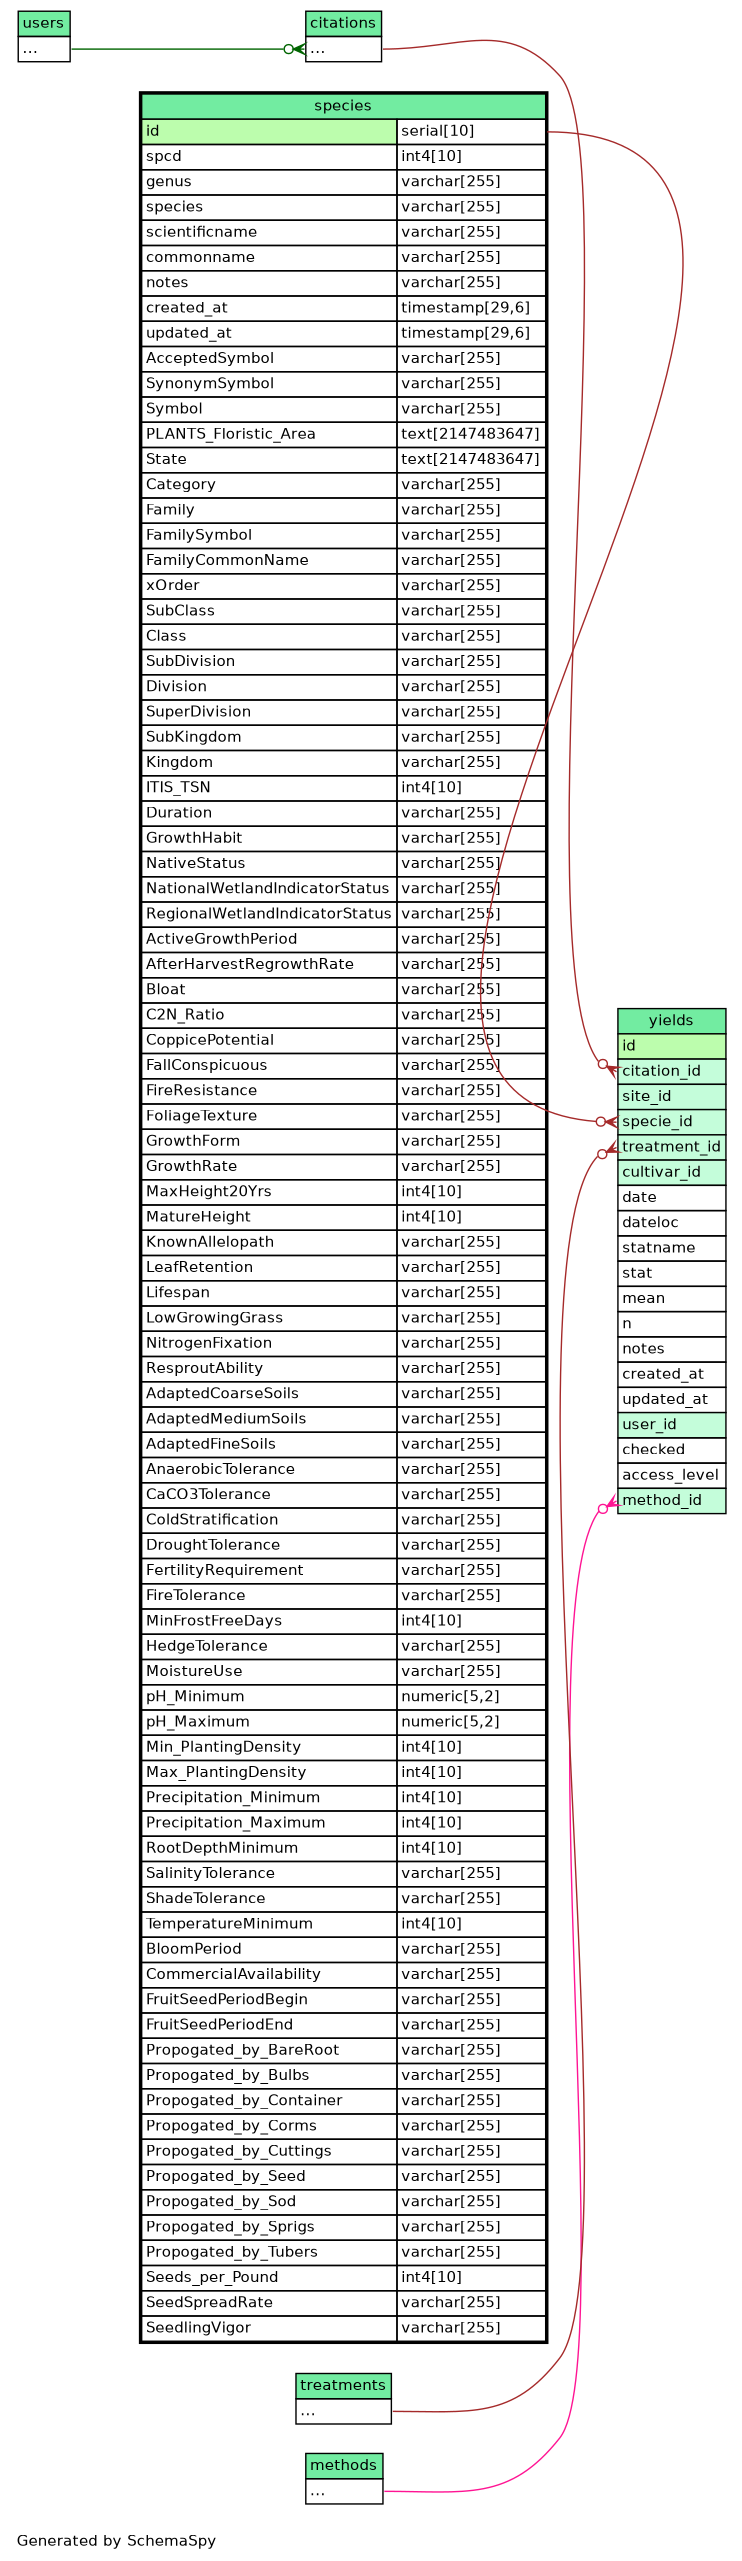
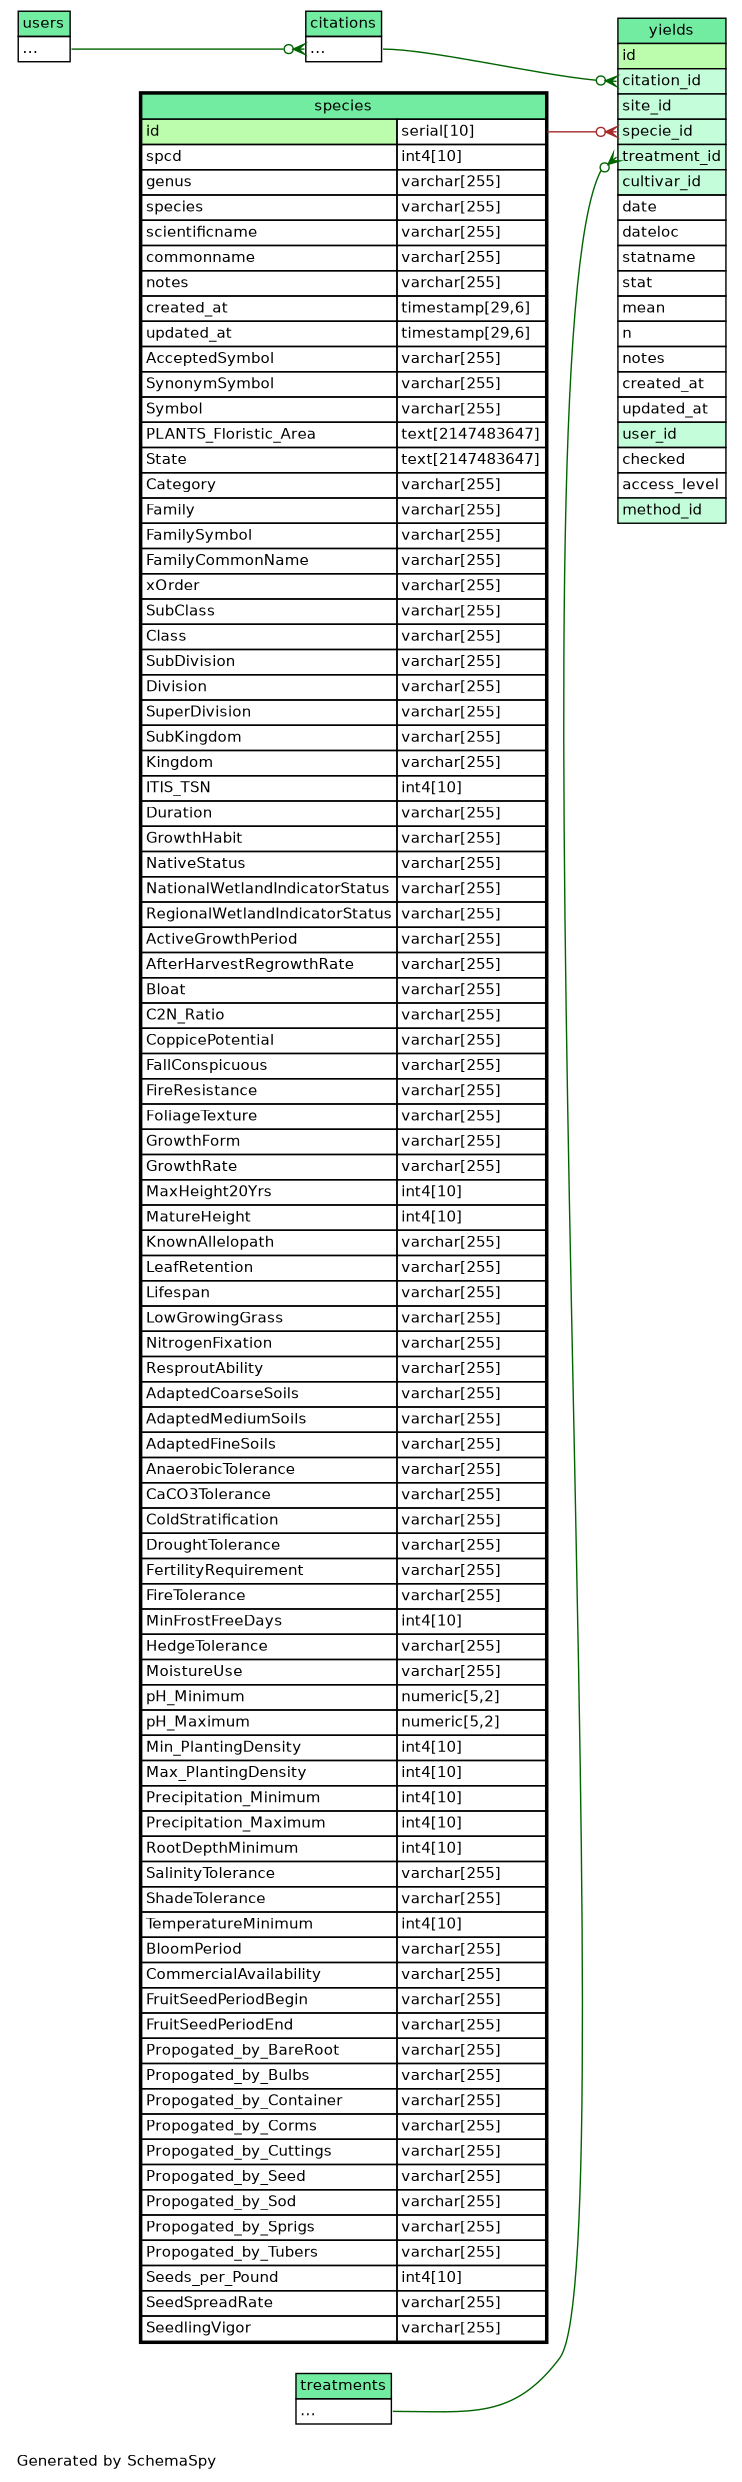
  digraph {
    bgcolor="#ffffff"
    fontname=Helvetica
    fontsize=11
    label="\nGenerated by SchemaSpy"
    labeljust=l
    nodesep=0.18
    rankdir=RL
    ranksep=0.46
    node [fontname=Helvetica fontsize=11 shape=plaintext]
    edge [arrowhead=none arrowsize=0.8 arrowtail=crowodot color=darkgreen dir=back headport="elipses:e"]
    n1 [label=<     <TABLE BORDER="0" CELLBORDER="1" CELLSPACING="0" BGCOLOR="#FFFFFF">       <TR><TD COLSPAN="4" BGCOLOR="#72ECA1" ALIGN="CENTER">citations</TD></TR>       <TR><TD PORT="elipses" COLSPAN="4" ALIGN="LEFT">...</TD></TR>     </TABLE>>]
    n2 [label=<     <TABLE BORDER="0" CELLBORDER="1" CELLSPACING="0" BGCOLOR="#FFFFFF">       <TR><TD COLSPAN="4" BGCOLOR="#72ECA1" ALIGN="CENTER">users</TD></TR>       <TR><TD PORT="elipses" COLSPAN="4" ALIGN="LEFT">...</TD></TR>     </TABLE>>]
    n3 [label=<     <TABLE BORDER="0" CELLBORDER="1" CELLSPACING="0" BGCOLOR="#FFFFFF">       <TR><TD COLSPAN="4" BGCOLOR="#72ECA1" ALIGN="CENTER">yields</TD></TR>       <TR><TD PORT="id" COLSPAN="4" BGCOLOR="#bcfdad !important" ALIGN="LEFT">id</TD></TR>       <TR><TD PORT="citation_id" COLSPAN="4" BGCOLOR="#c4fdda !important" ALIGN="LEFT">citation_id</TD></TR>       <TR><TD PORT="site_id" COLSPAN="4" BGCOLOR="#c4fdda !important" ALIGN="LEFT">site_id</TD></TR>       <TR><TD PORT="specie_id" COLSPAN="4" BGCOLOR="#c4fdda !important" ALIGN="LEFT">specie_id</TD></TR>       <TR><TD PORT="treatment_id" COLSPAN="4" BGCOLOR="#c4fdda !important" ALIGN="LEFT">treatment_id</TD></TR>       <TR><TD PORT="cultivar_id" COLSPAN="4" BGCOLOR="#c4fdda !important" ALIGN="LEFT">cultivar_id</TD></TR>       <TR><TD PORT="date" COLSPAN="4" ALIGN="LEFT">date</TD></TR>       <TR><TD PORT="dateloc" COLSPAN="4" ALIGN="LEFT">dateloc</TD></TR>       <TR><TD PORT="statname" COLSPAN="4" ALIGN="LEFT">statname</TD></TR>       <TR><TD PORT="stat" COLSPAN="4" ALIGN="LEFT">stat</TD></TR>       <TR><TD PORT="mean" COLSPAN="4" ALIGN="LEFT">mean</TD></TR>       <TR><TD PORT="n" COLSPAN="4" ALIGN="LEFT">n</TD></TR>       <TR><TD PORT="notes" COLSPAN="4" ALIGN="LEFT">notes</TD></TR>       <TR><TD PORT="created_at" COLSPAN="4" ALIGN="LEFT">created_at</TD></TR>       <TR><TD PORT="updated_at" COLSPAN="4" ALIGN="LEFT">updated_at</TD></TR>       <TR><TD PORT="user_id" COLSPAN="4" BGCOLOR="#c4fdda !important" ALIGN="LEFT">user_id</TD></TR>       <TR><TD PORT="checked" COLSPAN="4" ALIGN="LEFT">checked</TD></TR>       <TR><TD PORT="access_level" COLSPAN="4" ALIGN="LEFT">access_level</TD></TR>       <TR><TD PORT="method_id" COLSPAN="4" BGCOLOR="#c4fdda !important" ALIGN="LEFT">method_id</TD></TR>     </TABLE>>]
-   n4 [label=<     <TABLE BORDER="0" CELLBORDER="1" CELLSPACING="0" BGCOLOR="#FFFFFF">       <TR><TD COLSPAN="4" BGCOLOR="#72ECA1" ALIGN="CENTER">methods</TD></TR>       <TR><TD PORT="elipses" COLSPAN="4" ALIGN="LEFT">...</TD></TR>     </TABLE>>]
    n5 [label=<     <TABLE BORDER="2" CELLBORDER="1" CELLSPACING="0" BGCOLOR="#FFFFFF">       <TR><TD COLSPAN="4" BGCOLOR="#72ECA1" ALIGN="CENTER">species</TD></TR>       <TR><TD PORT="id" COLSPAN="3" BGCOLOR="#bcfdad !important" ALIGN="LEFT">id</TD><TD PORT="id.type" ALIGN="LEFT">serial[10]</TD></TR>       <TR><TD PORT="spcd" COLSPAN="3" ALIGN="LEFT">spcd</TD><TD PORT="spcd.type" ALIGN="LEFT">int4[10]</TD></TR>       <TR><TD PORT="genus" COLSPAN="3" ALIGN="LEFT">genus</TD><TD PORT="genus.type" ALIGN="LEFT">varchar[255]</TD></TR>       <TR><TD PORT="species" COLSPAN="3" ALIGN="LEFT">species</TD><TD PORT="species.type" ALIGN="LEFT">varchar[255]</TD></TR>       <TR><TD PORT="scientificname" COLSPAN="3" ALIGN="LEFT">scientificname</TD><TD PORT="scientificname.type" ALIGN="LEFT">varchar[255]</TD></TR>       <TR><TD PORT="commonname" COLSPAN="3" ALIGN="LEFT">commonname</TD><TD PORT="commonname.type" ALIGN="LEFT">varchar[255]</TD></TR>       <TR><TD PORT="notes" COLSPAN="3" ALIGN="LEFT">notes</TD><TD PORT="notes.type" ALIGN="LEFT">varchar[255]</TD></TR>       <TR><TD PORT="created_at" COLSPAN="3" ALIGN="LEFT">created_at</TD><TD PORT="created_at.type" ALIGN="LEFT">timestamp[29,6]</TD></TR>       <TR><TD PORT="updated_at" COLSPAN="3" ALIGN="LEFT">updated_at</TD><TD PORT="updated_at.type" ALIGN="LEFT">timestamp[29,6]</TD></TR>       <TR><TD PORT="AcceptedSymbol" COLSPAN="3" ALIGN="LEFT">AcceptedSymbol</TD><TD PORT="AcceptedSymbol.type" ALIGN="LEFT">varchar[255]</TD></TR>       <TR><TD PORT="SynonymSymbol" COLSPAN="3" ALIGN="LEFT">SynonymSymbol</TD><TD PORT="SynonymSymbol.type" ALIGN="LEFT">varchar[255]</TD></TR>       <TR><TD PORT="Symbol" COLSPAN="3" ALIGN="LEFT">Symbol</TD><TD PORT="Symbol.type" ALIGN="LEFT">varchar[255]</TD></TR>       <TR><TD PORT="PLANTS_Floristic_Area" COLSPAN="3" ALIGN="LEFT">PLANTS_Floristic_Area</TD><TD PORT="PLANTS_Floristic_Area.type" ALIGN="LEFT">text[2147483647]</TD></TR>       <TR><TD PORT="State" COLSPAN="3" ALIGN="LEFT">State</TD><TD PORT="State.type" ALIGN="LEFT">text[2147483647]</TD></TR>       <TR><TD PORT="Category" COLSPAN="3" ALIGN="LEFT">Category</TD><TD PORT="Category.type" ALIGN="LEFT">varchar[255]</TD></TR>       <TR><TD PORT="Family" COLSPAN="3" ALIGN="LEFT">Family</TD><TD PORT="Family.type" ALIGN="LEFT">varchar[255]</TD></TR>       <TR><TD PORT="FamilySymbol" COLSPAN="3" ALIGN="LEFT">FamilySymbol</TD><TD PORT="FamilySymbol.type" ALIGN="LEFT">varchar[255]</TD></TR>       <TR><TD PORT="FamilyCommonName" COLSPAN="3" ALIGN="LEFT">FamilyCommonName</TD><TD PORT="FamilyCommonName.type" ALIGN="LEFT">varchar[255]</TD></TR>       <TR><TD PORT="xOrder" COLSPAN="3" ALIGN="LEFT">xOrder</TD><TD PORT="xOrder.type" ALIGN="LEFT">varchar[255]</TD></TR>       <TR><TD PORT="SubClass" COLSPAN="3" ALIGN="LEFT">SubClass</TD><TD PORT="SubClass.type" ALIGN="LEFT">varchar[255]</TD></TR>       <TR><TD PORT="Class" COLSPAN="3" ALIGN="LEFT">Class</TD><TD PORT="Class.type" ALIGN="LEFT">varchar[255]</TD></TR>       <TR><TD PORT="SubDivision" COLSPAN="3" ALIGN="LEFT">SubDivision</TD><TD PORT="SubDivision.type" ALIGN="LEFT">varchar[255]</TD></TR>       <TR><TD PORT="Division" COLSPAN="3" ALIGN="LEFT">Division</TD><TD PORT="Division.type" ALIGN="LEFT">varchar[255]</TD></TR>       <TR><TD PORT="SuperDivision" COLSPAN="3" ALIGN="LEFT">SuperDivision</TD><TD PORT="SuperDivision.type" ALIGN="LEFT">varchar[255]</TD></TR>       <TR><TD PORT="SubKingdom" COLSPAN="3" ALIGN="LEFT">SubKingdom</TD><TD PORT="SubKingdom.type" ALIGN="LEFT">varchar[255]</TD></TR>       <TR><TD PORT="Kingdom" COLSPAN="3" ALIGN="LEFT">Kingdom</TD><TD PORT="Kingdom.type" ALIGN="LEFT">varchar[255]</TD></TR>       <TR><TD PORT="ITIS_TSN" COLSPAN="3" ALIGN="LEFT">ITIS_TSN</TD><TD PORT="ITIS_TSN.type" ALIGN="LEFT">int4[10]</TD></TR>       <TR><TD PORT="Duration" COLSPAN="3" ALIGN="LEFT">Duration</TD><TD PORT="Duration.type" ALIGN="LEFT">varchar[255]</TD></TR>       <TR><TD PORT="GrowthHabit" COLSPAN="3" ALIGN="LEFT">GrowthHabit</TD><TD PORT="GrowthHabit.type" ALIGN="LEFT">varchar[255]</TD></TR>       <TR><TD PORT="NativeStatus" COLSPAN="3" ALIGN="LEFT">NativeStatus</TD><TD PORT="NativeStatus.type" ALIGN="LEFT">varchar[255]</TD></TR>       <TR><TD PORT="NationalWetlandIndicatorStatus" COLSPAN="3" ALIGN="LEFT">NationalWetlandIndicatorStatus</TD><TD PORT="NationalWetlandIndicatorStatus.type" ALIGN="LEFT">varchar[255]</TD></TR>       <TR><TD PORT="RegionalWetlandIndicatorStatus" COLSPAN="3" ALIGN="LEFT">RegionalWetlandIndicatorStatus</TD><TD PORT="RegionalWetlandIndicatorStatus.type" ALIGN="LEFT">varchar[255]</TD></TR>       <TR><TD PORT="ActiveGrowthPeriod" COLSPAN="3" ALIGN="LEFT">ActiveGrowthPeriod</TD><TD PORT="ActiveGrowthPeriod.type" ALIGN="LEFT">varchar[255]</TD></TR>       <TR><TD PORT="AfterHarvestRegrowthRate" COLSPAN="3" ALIGN="LEFT">AfterHarvestRegrowthRate</TD><TD PORT="AfterHarvestRegrowthRate.type" ALIGN="LEFT">varchar[255]</TD></TR>       <TR><TD PORT="Bloat" COLSPAN="3" ALIGN="LEFT">Bloat</TD><TD PORT="Bloat.type" ALIGN="LEFT">varchar[255]</TD></TR>       <TR><TD PORT="C2N_Ratio" COLSPAN="3" ALIGN="LEFT">C2N_Ratio</TD><TD PORT="C2N_Ratio.type" ALIGN="LEFT">varchar[255]</TD></TR>       <TR><TD PORT="CoppicePotential" COLSPAN="3" ALIGN="LEFT">CoppicePotential</TD><TD PORT="CoppicePotential.type" ALIGN="LEFT">varchar[255]</TD></TR>       <TR><TD PORT="FallConspicuous" COLSPAN="3" ALIGN="LEFT">FallConspicuous</TD><TD PORT="FallConspicuous.type" ALIGN="LEFT">varchar[255]</TD></TR>       <TR><TD PORT="FireResistance" COLSPAN="3" ALIGN="LEFT">FireResistance</TD><TD PORT="FireResistance.type" ALIGN="LEFT">varchar[255]</TD></TR>       <TR><TD PORT="FoliageTexture" COLSPAN="3" ALIGN="LEFT">FoliageTexture</TD><TD PORT="FoliageTexture.type" ALIGN="LEFT">varchar[255]</TD></TR>       <TR><TD PORT="GrowthForm" COLSPAN="3" ALIGN="LEFT">GrowthForm</TD><TD PORT="GrowthForm.type" ALIGN="LEFT">varchar[255]</TD></TR>       <TR><TD PORT="GrowthRate" COLSPAN="3" ALIGN="LEFT">GrowthRate</TD><TD PORT="GrowthRate.type" ALIGN="LEFT">varchar[255]</TD></TR>       <TR><TD PORT="MaxHeight20Yrs" COLSPAN="3" ALIGN="LEFT">MaxHeight20Yrs</TD><TD PORT="MaxHeight20Yrs.type" ALIGN="LEFT">int4[10]</TD></TR>       <TR><TD PORT="MatureHeight" COLSPAN="3" ALIGN="LEFT">MatureHeight</TD><TD PORT="MatureHeight.type" ALIGN="LEFT">int4[10]</TD></TR>       <TR><TD PORT="KnownAllelopath" COLSPAN="3" ALIGN="LEFT">KnownAllelopath</TD><TD PORT="KnownAllelopath.type" ALIGN="LEFT">varchar[255]</TD></TR>       <TR><TD PORT="LeafRetention" COLSPAN="3" ALIGN="LEFT">LeafRetention</TD><TD PORT="LeafRetention.type" ALIGN="LEFT">varchar[255]</TD></TR>       <TR><TD PORT="Lifespan" COLSPAN="3" ALIGN="LEFT">Lifespan</TD><TD PORT="Lifespan.type" ALIGN="LEFT">varchar[255]</TD></TR>       <TR><TD PORT="LowGrowingGrass" COLSPAN="3" ALIGN="LEFT">LowGrowingGrass</TD><TD PORT="LowGrowingGrass.type" ALIGN="LEFT">varchar[255]</TD></TR>       <TR><TD PORT="NitrogenFixation" COLSPAN="3" ALIGN="LEFT">NitrogenFixation</TD><TD PORT="NitrogenFixation.type" ALIGN="LEFT">varchar[255]</TD></TR>       <TR><TD PORT="ResproutAbility" COLSPAN="3" ALIGN="LEFT">ResproutAbility</TD><TD PORT="ResproutAbility.type" ALIGN="LEFT">varchar[255]</TD></TR>       <TR><TD PORT="AdaptedCoarseSoils" COLSPAN="3" ALIGN="LEFT">AdaptedCoarseSoils</TD><TD PORT="AdaptedCoarseSoils.type" ALIGN="LEFT">varchar[255]</TD></TR>       <TR><TD PORT="AdaptedMediumSoils" COLSPAN="3" ALIGN="LEFT">AdaptedMediumSoils</TD><TD PORT="AdaptedMediumSoils.type" ALIGN="LEFT">varchar[255]</TD></TR>       <TR><TD PORT="AdaptedFineSoils" COLSPAN="3" ALIGN="LEFT">AdaptedFineSoils</TD><TD PORT="AdaptedFineSoils.type" ALIGN="LEFT">varchar[255]</TD></TR>       <TR><TD PORT="AnaerobicTolerance" COLSPAN="3" ALIGN="LEFT">AnaerobicTolerance</TD><TD PORT="AnaerobicTolerance.type" ALIGN="LEFT">varchar[255]</TD></TR>       <TR><TD PORT="CaCO3Tolerance" COLSPAN="3" ALIGN="LEFT">CaCO3Tolerance</TD><TD PORT="CaCO3Tolerance.type" ALIGN="LEFT">varchar[255]</TD></TR>       <TR><TD PORT="ColdStratification" COLSPAN="3" ALIGN="LEFT">ColdStratification</TD><TD PORT="ColdStratification.type" ALIGN="LEFT">varchar[255]</TD></TR>       <TR><TD PORT="DroughtTolerance" COLSPAN="3" ALIGN="LEFT">DroughtTolerance</TD><TD PORT="DroughtTolerance.type" ALIGN="LEFT">varchar[255]</TD></TR>       <TR><TD PORT="FertilityRequirement" COLSPAN="3" ALIGN="LEFT">FertilityRequirement</TD><TD PORT="FertilityRequirement.type" ALIGN="LEFT">varchar[255]</TD></TR>       <TR><TD PORT="FireTolerance" COLSPAN="3" ALIGN="LEFT">FireTolerance</TD><TD PORT="FireTolerance.type" ALIGN="LEFT">varchar[255]</TD></TR>       <TR><TD PORT="MinFrostFreeDays" COLSPAN="3" ALIGN="LEFT">MinFrostFreeDays</TD><TD PORT="MinFrostFreeDays.type" ALIGN="LEFT">int4[10]</TD></TR>       <TR><TD PORT="HedgeTolerance" COLSPAN="3" ALIGN="LEFT">HedgeTolerance</TD><TD PORT="HedgeTolerance.type" ALIGN="LEFT">varchar[255]</TD></TR>       <TR><TD PORT="MoistureUse" COLSPAN="3" ALIGN="LEFT">MoistureUse</TD><TD PORT="MoistureUse.type" ALIGN="LEFT">varchar[255]</TD></TR>       <TR><TD PORT="pH_Minimum" COLSPAN="3" ALIGN="LEFT">pH_Minimum</TD><TD PORT="pH_Minimum.type" ALIGN="LEFT">numeric[5,2]</TD></TR>       <TR><TD PORT="pH_Maximum" COLSPAN="3" ALIGN="LEFT">pH_Maximum</TD><TD PORT="pH_Maximum.type" ALIGN="LEFT">numeric[5,2]</TD></TR>       <TR><TD PORT="Min_PlantingDensity" COLSPAN="3" ALIGN="LEFT">Min_PlantingDensity</TD><TD PORT="Min_PlantingDensity.type" ALIGN="LEFT">int4[10]</TD></TR>       <TR><TD PORT="Max_PlantingDensity" COLSPAN="3" ALIGN="LEFT">Max_PlantingDensity</TD><TD PORT="Max_PlantingDensity.type" ALIGN="LEFT">int4[10]</TD></TR>       <TR><TD PORT="Precipitation_Minimum" COLSPAN="3" ALIGN="LEFT">Precipitation_Minimum</TD><TD PORT="Precipitation_Minimum.type" ALIGN="LEFT">int4[10]</TD></TR>       <TR><TD PORT="Precipitation_Maximum" COLSPAN="3" ALIGN="LEFT">Precipitation_Maximum</TD><TD PORT="Precipitation_Maximum.type" ALIGN="LEFT">int4[10]</TD></TR>       <TR><TD PORT="RootDepthMinimum" COLSPAN="3" ALIGN="LEFT">RootDepthMinimum</TD><TD PORT="RootDepthMinimum.type" ALIGN="LEFT">int4[10]</TD></TR>       <TR><TD PORT="SalinityTolerance" COLSPAN="3" ALIGN="LEFT">SalinityTolerance</TD><TD PORT="SalinityTolerance.type" ALIGN="LEFT">varchar[255]</TD></TR>       <TR><TD PORT="ShadeTolerance" COLSPAN="3" ALIGN="LEFT">ShadeTolerance</TD><TD PORT="ShadeTolerance.type" ALIGN="LEFT">varchar[255]</TD></TR>       <TR><TD PORT="TemperatureMinimum" COLSPAN="3" ALIGN="LEFT">TemperatureMinimum</TD><TD PORT="TemperatureMinimum.type" ALIGN="LEFT">int4[10]</TD></TR>       <TR><TD PORT="BloomPeriod" COLSPAN="3" ALIGN="LEFT">BloomPeriod</TD><TD PORT="BloomPeriod.type" ALIGN="LEFT">varchar[255]</TD></TR>       <TR><TD PORT="CommercialAvailability" COLSPAN="3" ALIGN="LEFT">CommercialAvailability</TD><TD PORT="CommercialAvailability.type" ALIGN="LEFT">varchar[255]</TD></TR>       <TR><TD PORT="FruitSeedPeriodBegin" COLSPAN="3" ALIGN="LEFT">FruitSeedPeriodBegin</TD><TD PORT="FruitSeedPeriodBegin.type" ALIGN="LEFT">varchar[255]</TD></TR>       <TR><TD PORT="FruitSeedPeriodEnd" COLSPAN="3" ALIGN="LEFT">FruitSeedPeriodEnd</TD><TD PORT="FruitSeedPeriodEnd.type" ALIGN="LEFT">varchar[255]</TD></TR>       <TR><TD PORT="Propogated_by_BareRoot" COLSPAN="3" ALIGN="LEFT">Propogated_by_BareRoot</TD><TD PORT="Propogated_by_BareRoot.type" ALIGN="LEFT">varchar[255]</TD></TR>       <TR><TD PORT="Propogated_by_Bulbs" COLSPAN="3" ALIGN="LEFT">Propogated_by_Bulbs</TD><TD PORT="Propogated_by_Bulbs.type" ALIGN="LEFT">varchar[255]</TD></TR>       <TR><TD PORT="Propogated_by_Container" COLSPAN="3" ALIGN="LEFT">Propogated_by_Container</TD><TD PORT="Propogated_by_Container.type" ALIGN="LEFT">varchar[255]</TD></TR>       <TR><TD PORT="Propogated_by_Corms" COLSPAN="3" ALIGN="LEFT">Propogated_by_Corms</TD><TD PORT="Propogated_by_Corms.type" ALIGN="LEFT">varchar[255]</TD></TR>       <TR><TD PORT="Propogated_by_Cuttings" COLSPAN="3" ALIGN="LEFT">Propogated_by_Cuttings</TD><TD PORT="Propogated_by_Cuttings.type" ALIGN="LEFT">varchar[255]</TD></TR>       <TR><TD PORT="Propogated_by_Seed" COLSPAN="3" ALIGN="LEFT">Propogated_by_Seed</TD><TD PORT="Propogated_by_Seed.type" ALIGN="LEFT">varchar[255]</TD></TR>       <TR><TD PORT="Propogated_by_Sod" COLSPAN="3" ALIGN="LEFT">Propogated_by_Sod</TD><TD PORT="Propogated_by_Sod.type" ALIGN="LEFT">varchar[255]</TD></TR>       <TR><TD PORT="Propogated_by_Sprigs" COLSPAN="3" ALIGN="LEFT">Propogated_by_Sprigs</TD><TD PORT="Propogated_by_Sprigs.type" ALIGN="LEFT">varchar[255]</TD></TR>       <TR><TD PORT="Propogated_by_Tubers" COLSPAN="3" ALIGN="LEFT">Propogated_by_Tubers</TD><TD PORT="Propogated_by_Tubers.type" ALIGN="LEFT">varchar[255]</TD></TR>       <TR><TD PORT="Seeds_per_Pound" COLSPAN="3" ALIGN="LEFT">Seeds_per_Pound</TD><TD PORT="Seeds_per_Pound.type" ALIGN="LEFT">int4[10]</TD></TR>       <TR><TD PORT="SeedSpreadRate" COLSPAN="3" ALIGN="LEFT">SeedSpreadRate</TD><TD PORT="SeedSpreadRate.type" ALIGN="LEFT">varchar[255]</TD></TR>       <TR><TD PORT="SeedlingVigor" COLSPAN="3" ALIGN="LEFT">SeedlingVigor</TD><TD PORT="SeedlingVigor.type" ALIGN="LEFT">varchar[255]</TD></TR>     </TABLE>>]
    n6 [label=<     <TABLE BORDER="0" CELLBORDER="1" CELLSPACING="0" BGCOLOR="#FFFFFF">       <TR><TD COLSPAN="4" BGCOLOR="#72ECA1" ALIGN="CENTER">treatments</TD></TR>       <TR><TD PORT="elipses" COLSPAN="4" ALIGN="LEFT">...</TD></TR>     </TABLE>>]
    n1 -> n2 [tailport="elipses:w"]
-   n3 -> n1 [color=brown tailport="citation_id:w"]
-   n3 -> n4 [color=deeppink tailport="method_id:w"]
+   n3 -> n1 [tailport="citation_id:w"]
    n3 -> n5 [color=brown headport="id.type:e" tailport="specie_id:w"]
-   n3 -> n6 [color=brown tailport="treatment_id:w"]
+   n3 -> n6 [tailport="treatment_id:w"]
  }
